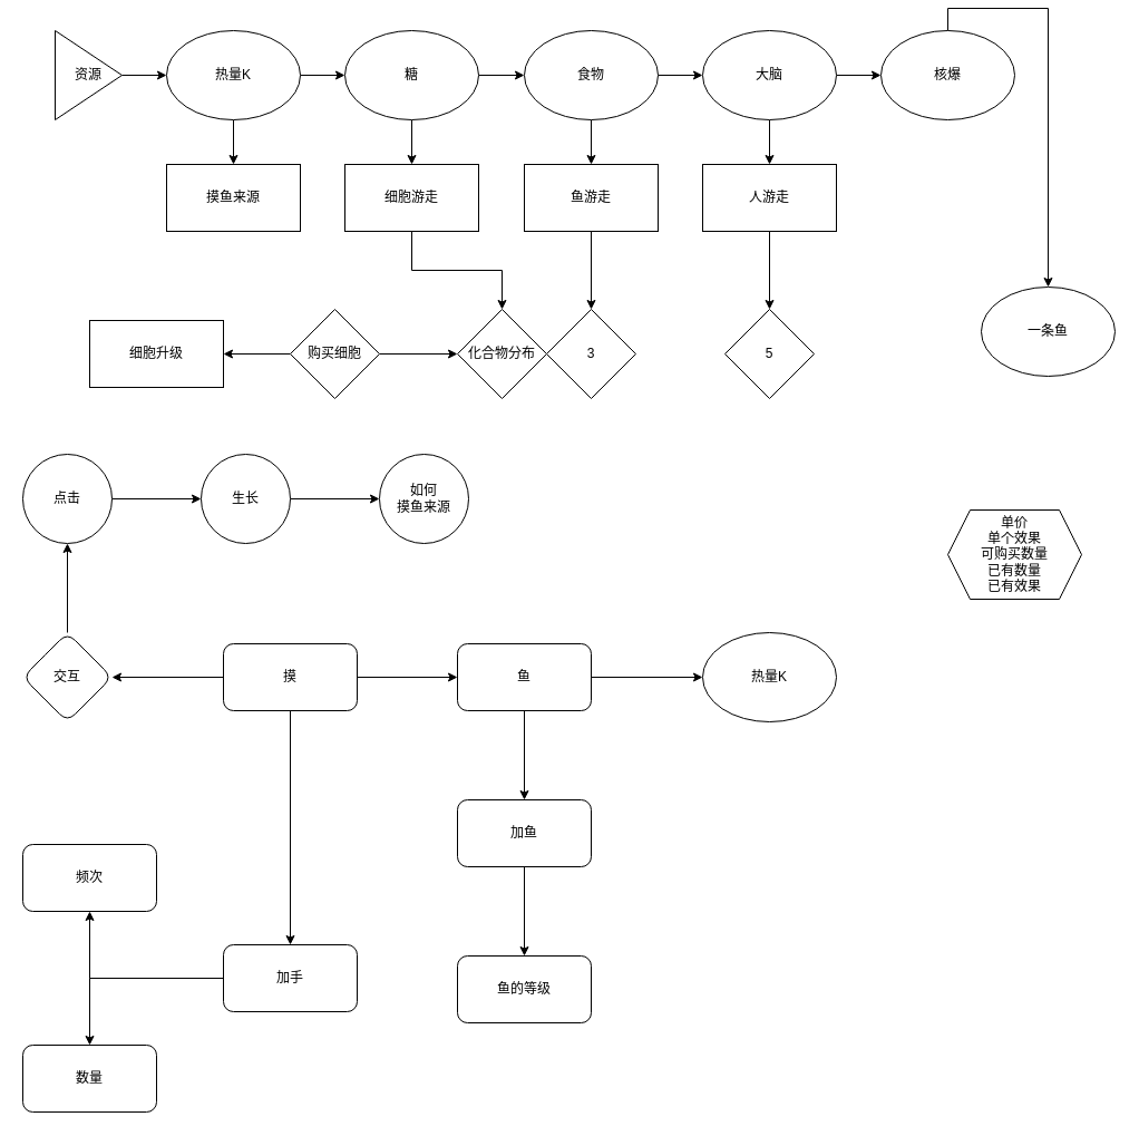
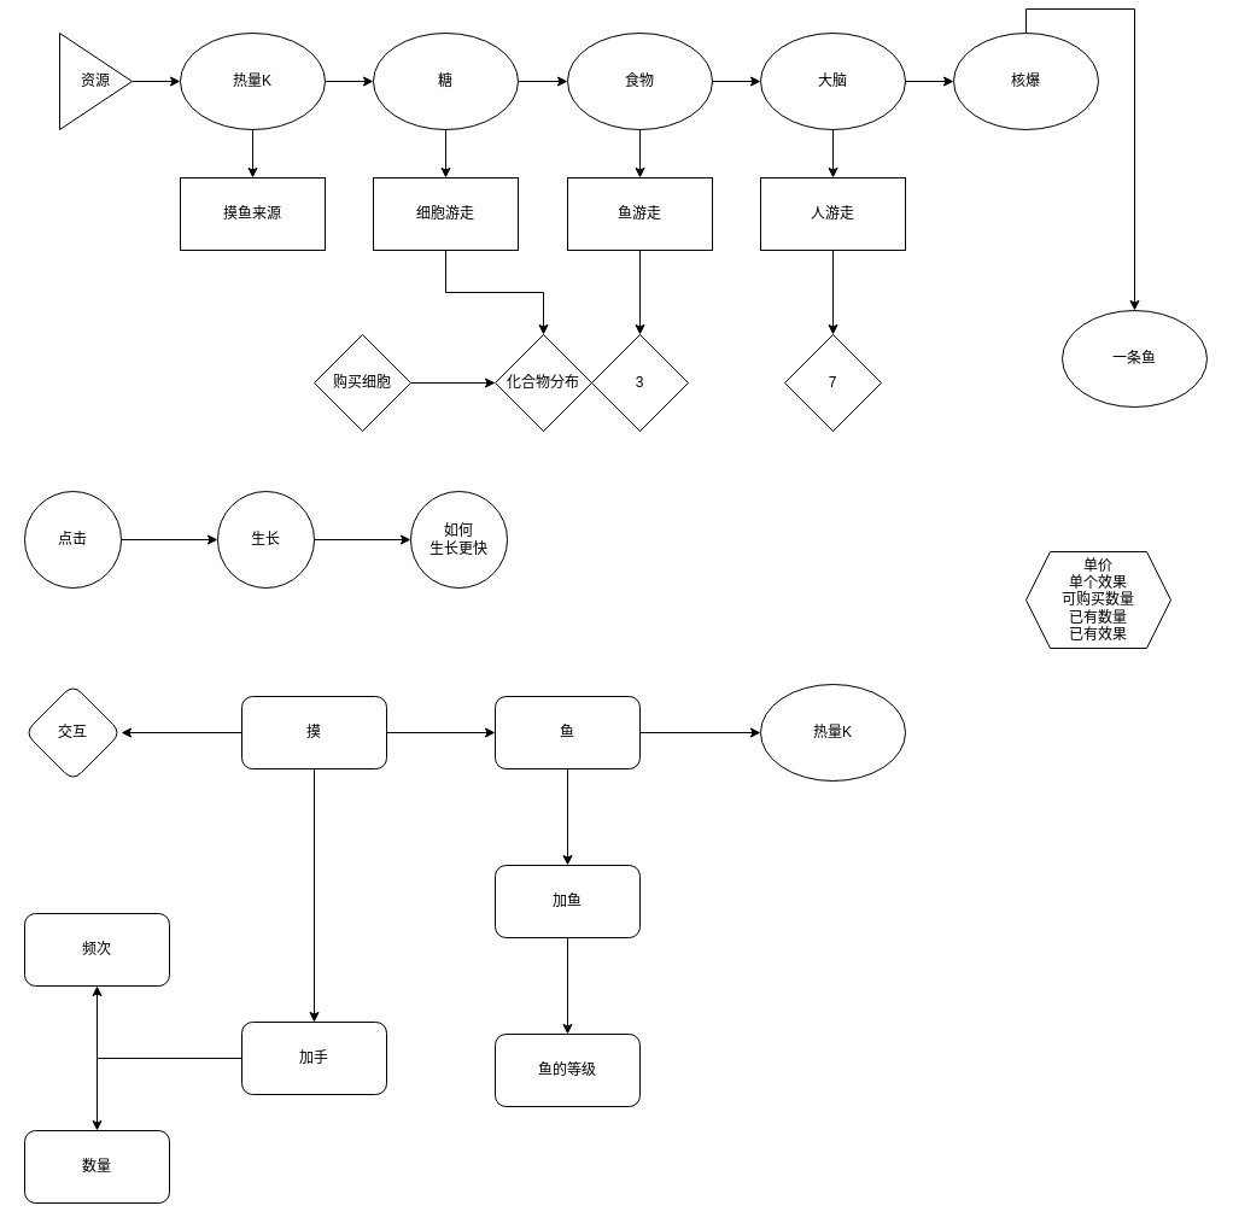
  <mxCell id="0" />
  <mxCell id="1" parent="0" />
  <mxCell id="2" style="edgeStyle=orthogonalEdgeStyle;rounded=0;orthogonalLoop=1;jettySize=auto;html=1;exitX=0.5;exitY=1;exitDx=0;exitDy=0;entryX=0.5;entryY=0;entryDx=0;entryDy=0;" parent="1" source="5" target="13" edge="1"><mxGeometry relative="1" as="geometry"><mxPoint x="260" y="920" as="targetPoint" /></mxGeometry></mxCell>
  <mxCell id="3" value="" style="edgeStyle=orthogonalEdgeStyle;rounded=0;orthogonalLoop=1;jettySize=auto;html=1;" parent="1" source="5" target="8" edge="1"><mxGeometry relative="1" as="geometry" /></mxCell>
  <mxCell id="4" value="" style="edgeStyle=orthogonalEdgeStyle;rounded=0;orthogonalLoop=1;jettySize=auto;html=1;" parent="1" source="5" target="19" edge="1"><mxGeometry relative="1" as="geometry" /></mxCell>
  <mxCell id="5" value="摸" style="rounded=1;whiteSpace=wrap;html=1;" parent="1" vertex="1"><mxGeometry x="200" y="570" width="120" height="60" as="geometry" /></mxCell>
  <mxCell id="6" style="edgeStyle=orthogonalEdgeStyle;rounded=0;orthogonalLoop=1;jettySize=auto;html=1;exitX=1;exitY=0.5;exitDx=0;exitDy=0;entryX=0;entryY=0.5;entryDx=0;entryDy=0;" parent="1" source="8" target="14" edge="1"><mxGeometry relative="1" as="geometry"><mxPoint x="640" y="600" as="targetPoint" /></mxGeometry></mxCell>
  <mxCell id="7" value="" style="edgeStyle=orthogonalEdgeStyle;rounded=0;orthogonalLoop=1;jettySize=auto;html=1;" parent="1" source="8" target="10" edge="1"><mxGeometry relative="1" as="geometry" /></mxCell>
  <mxCell id="8" value="鱼" style="rounded=1;whiteSpace=wrap;html=1;" parent="1" vertex="1"><mxGeometry x="410" y="570" width="120" height="60" as="geometry" /></mxCell>
  <mxCell id="9" value="" style="edgeStyle=orthogonalEdgeStyle;rounded=0;orthogonalLoop=1;jettySize=auto;html=1;" parent="1" source="10" target="17" edge="1"><mxGeometry relative="1" as="geometry" /></mxCell>
  <mxCell id="10" value="加鱼" style="rounded=1;whiteSpace=wrap;html=1;" parent="1" vertex="1"><mxGeometry x="410" y="710" width="120" height="60" as="geometry" /></mxCell>
  <mxCell id="11" value="" style="edgeStyle=orthogonalEdgeStyle;rounded=0;orthogonalLoop=1;jettySize=auto;html=1;" parent="1" source="13" target="15" edge="1"><mxGeometry relative="1" as="geometry" /></mxCell>
  <mxCell id="12" style="edgeStyle=orthogonalEdgeStyle;rounded=0;orthogonalLoop=1;jettySize=auto;html=1;exitX=0;exitY=0.5;exitDx=0;exitDy=0;entryX=0.5;entryY=0;entryDx=0;entryDy=0;" parent="1" source="13" target="16" edge="1"><mxGeometry relative="1" as="geometry" /></mxCell>
  <mxCell id="13" value="加手" style="rounded=1;whiteSpace=wrap;html=1;" parent="1" vertex="1"><mxGeometry x="200" y="840" width="120" height="60" as="geometry" /></mxCell>
  <mxCell id="14" value="热量K" style="ellipse;whiteSpace=wrap;html=1;" parent="1" vertex="1"><mxGeometry x="630" y="560" width="120" height="80" as="geometry" /></mxCell>
  <mxCell id="15" value="频次" style="whiteSpace=wrap;html=1;rounded=1;" parent="1" vertex="1"><mxGeometry x="20" y="750" width="120" height="60" as="geometry" /></mxCell>
  <mxCell id="16" value="数量" style="whiteSpace=wrap;html=1;rounded=1;" parent="1" vertex="1"><mxGeometry x="20" y="930" width="120" height="60" as="geometry" /></mxCell>
  <mxCell id="17" value="鱼的等级" style="whiteSpace=wrap;html=1;rounded=1;" parent="1" vertex="1"><mxGeometry x="410" y="850" width="120" height="60" as="geometry" /></mxCell>
- <mxCell id="18" value="" style="edgeStyle=orthogonalEdgeStyle;rounded=0;orthogonalLoop=1;jettySize=auto;html=1;" parent="1" source="19" target="21" edge="1"><mxGeometry relative="1" as="geometry" /></mxCell>
  <mxCell id="19" value="交互" style="rhombus;whiteSpace=wrap;html=1;rounded=1;" parent="1" vertex="1"><mxGeometry x="20" y="560" width="80" height="80" as="geometry" /></mxCell>
  <mxCell id="20" value="" style="edgeStyle=orthogonalEdgeStyle;rounded=0;orthogonalLoop=1;jettySize=auto;html=1;" parent="1" source="21" target="23" edge="1"><mxGeometry relative="1" as="geometry" /></mxCell>
  <mxCell id="21" value="点击" style="ellipse;whiteSpace=wrap;html=1;rounded=1;" parent="1" vertex="1"><mxGeometry x="20" y="400" width="80" height="80" as="geometry" /></mxCell>
  <mxCell id="22" value="" style="edgeStyle=orthogonalEdgeStyle;rounded=0;orthogonalLoop=1;jettySize=auto;html=1;" parent="1" source="23" target="24" edge="1"><mxGeometry relative="1" as="geometry" /></mxCell>
  <mxCell id="23" value="生长" style="ellipse;whiteSpace=wrap;html=1;rounded=1;" parent="1" vertex="1"><mxGeometry x="180" y="400" width="80" height="80" as="geometry" /></mxCell>
- <mxCell id="24" value="如何&lt;div&gt;摸鱼来源&lt;/div&gt;" style="ellipse;whiteSpace=wrap;html=1;rounded=1;" parent="1" vertex="1"><mxGeometry x="340" y="400" width="80" height="80" as="geometry" /></mxCell>
+ <mxCell id="24" value="如何&lt;div&gt;生长更快&lt;/div&gt;" style="ellipse;whiteSpace=wrap;html=1;rounded=1;" parent="1" vertex="1"><mxGeometry x="340" y="400" width="80" height="80" as="geometry" /></mxCell>
  <mxCell id="25" value="" style="edgeStyle=orthogonalEdgeStyle;rounded=0;orthogonalLoop=1;jettySize=auto;html=1;" parent="1" source="26" target="29" edge="1"><mxGeometry relative="1" as="geometry" /></mxCell>
  <mxCell id="26" value="资源" style="triangle;whiteSpace=wrap;html=1;" parent="1" vertex="1"><mxGeometry x="49" y="20" width="60" height="80" as="geometry" /></mxCell>
  <mxCell id="27" value="" style="edgeStyle=orthogonalEdgeStyle;rounded=0;orthogonalLoop=1;jettySize=auto;html=1;" parent="1" source="29" target="32" edge="1"><mxGeometry relative="1" as="geometry" /></mxCell>
  <mxCell id="28" value="" style="edgeStyle=orthogonalEdgeStyle;rounded=0;orthogonalLoop=1;jettySize=auto;html=1;" parent="1" source="29" target="36" edge="1"><mxGeometry relative="1" as="geometry" /></mxCell>
  <mxCell id="29" value="热量K" style="ellipse;whiteSpace=wrap;html=1;" parent="1" vertex="1"><mxGeometry x="149" y="20" width="120" height="80" as="geometry" /></mxCell>
  <mxCell id="30" value="" style="edgeStyle=orthogonalEdgeStyle;rounded=0;orthogonalLoop=1;jettySize=auto;html=1;" parent="1" source="32" target="35" edge="1"><mxGeometry relative="1" as="geometry" /></mxCell>
  <mxCell id="31" value="" style="edgeStyle=orthogonalEdgeStyle;rounded=0;orthogonalLoop=1;jettySize=auto;html=1;" parent="1" source="32" target="38" edge="1"><mxGeometry relative="1" as="geometry" /></mxCell>
  <mxCell id="32" value="糖" style="ellipse;whiteSpace=wrap;html=1;" parent="1" vertex="1"><mxGeometry x="309" y="20" width="120" height="80" as="geometry" /></mxCell>
  <mxCell id="33" value="" style="edgeStyle=orthogonalEdgeStyle;rounded=0;orthogonalLoop=1;jettySize=auto;html=1;" parent="1" source="35" target="45" edge="1"><mxGeometry relative="1" as="geometry" /></mxCell>
  <mxCell id="34" value="" style="edgeStyle=orthogonalEdgeStyle;rounded=0;orthogonalLoop=1;jettySize=auto;html=1;" parent="1" source="35" target="48" edge="1"><mxGeometry relative="1" as="geometry" /></mxCell>
  <mxCell id="35" value="食物" style="ellipse;whiteSpace=wrap;html=1;" parent="1" vertex="1"><mxGeometry x="470" y="20" width="120" height="80" as="geometry" /></mxCell>
  <mxCell id="36" value="摸鱼来源" style="whiteSpace=wrap;html=1;" parent="1" vertex="1"><mxGeometry x="149" y="140" width="120" height="60" as="geometry" /></mxCell>
  <mxCell id="37" style="edgeStyle=orthogonalEdgeStyle;rounded=0;orthogonalLoop=1;jettySize=auto;html=1;exitX=0.5;exitY=1;exitDx=0;exitDy=0;entryX=0.5;entryY=0;entryDx=0;entryDy=0;" parent="1" source="38" target="43" edge="1"><mxGeometry relative="1" as="geometry" /></mxCell>
  <mxCell id="38" value="细胞游走" style="whiteSpace=wrap;html=1;" parent="1" vertex="1"><mxGeometry x="309" y="140" width="120" height="60" as="geometry" /></mxCell>
- <mxCell id="39" value="" style="edgeStyle=orthogonalEdgeStyle;rounded=0;orthogonalLoop=1;jettySize=auto;html=1;" parent="1" source="41" target="42" edge="1"><mxGeometry relative="1" as="geometry" /></mxCell>
  <mxCell id="40" value="" style="edgeStyle=orthogonalEdgeStyle;rounded=0;orthogonalLoop=1;jettySize=auto;html=1;entryX=0;entryY=0.5;entryDx=0;entryDy=0;" parent="1" source="41" target="43" edge="1"><mxGeometry relative="1" as="geometry"><mxPoint x="340" y="340" as="targetPoint" /></mxGeometry></mxCell>
  <mxCell id="41" value="购买细胞" style="rhombus;whiteSpace=wrap;html=1;" parent="1" vertex="1"><mxGeometry x="260" y="270" width="80" height="80" as="geometry" /></mxCell>
- <mxCell id="42" value="细胞升级" style="whiteSpace=wrap;html=1;" parent="1" vertex="1"><mxGeometry x="80" y="280" width="120" height="60" as="geometry" /></mxCell>
  <mxCell id="43" value="化合物分布" style="rhombus;whiteSpace=wrap;html=1;" parent="1" vertex="1"><mxGeometry x="410" y="270" width="80" height="80" as="geometry" /></mxCell>
  <mxCell id="44" value="" style="edgeStyle=orthogonalEdgeStyle;rounded=0;orthogonalLoop=1;jettySize=auto;html=1;" parent="1" source="45" target="53" edge="1"><mxGeometry relative="1" as="geometry" /></mxCell>
  <mxCell id="45" value="鱼游走" style="whiteSpace=wrap;html=1;" parent="1" vertex="1"><mxGeometry x="470" y="140" width="120" height="60" as="geometry" /></mxCell>
  <mxCell id="46" value="" style="edgeStyle=orthogonalEdgeStyle;rounded=0;orthogonalLoop=1;jettySize=auto;html=1;" parent="1" source="48" target="50" edge="1"><mxGeometry relative="1" as="geometry" /></mxCell>
  <mxCell id="47" value="" style="edgeStyle=orthogonalEdgeStyle;rounded=0;orthogonalLoop=1;jettySize=auto;html=1;" parent="1" source="48" target="52" edge="1"><mxGeometry relative="1" as="geometry" /></mxCell>
  <mxCell id="48" value="大脑" style="ellipse;whiteSpace=wrap;html=1;" parent="1" vertex="1"><mxGeometry x="630" y="20" width="120" height="80" as="geometry" /></mxCell>
  <mxCell id="49" value="" style="edgeStyle=orthogonalEdgeStyle;rounded=0;orthogonalLoop=1;jettySize=auto;html=1;" parent="1" source="50" target="54" edge="1"><mxGeometry relative="1" as="geometry" /></mxCell>
  <mxCell id="50" value="人游走" style="whiteSpace=wrap;html=1;" parent="1" vertex="1"><mxGeometry x="630" y="140" width="120" height="60" as="geometry" /></mxCell>
  <mxCell id="51" style="edgeStyle=orthogonalEdgeStyle;rounded=0;orthogonalLoop=1;jettySize=auto;html=1;exitX=0.5;exitY=0;exitDx=0;exitDy=0;entryX=0.5;entryY=0;entryDx=0;entryDy=0;" parent="1" source="52" target="55" edge="1"><mxGeometry relative="1" as="geometry"><mxPoint x="850" y="390" as="targetPoint" /></mxGeometry></mxCell>
  <mxCell id="52" value="核爆" style="ellipse;whiteSpace=wrap;html=1;" parent="1" vertex="1"><mxGeometry x="790" y="20" width="120" height="80" as="geometry" /></mxCell>
  <mxCell id="53" value="3" style="rhombus;whiteSpace=wrap;html=1;" parent="1" vertex="1"><mxGeometry x="490" y="270" width="80" height="80" as="geometry" /></mxCell>
- <mxCell id="54" value="5" style="rhombus;whiteSpace=wrap;html=1;" parent="1" vertex="1"><mxGeometry x="650" y="270" width="80" height="80" as="geometry" /></mxCell>
+ <mxCell id="54" value="7" style="rhombus;whiteSpace=wrap;html=1;" parent="1" vertex="1"><mxGeometry x="650" y="270" width="80" height="80" as="geometry" /></mxCell>
  <mxCell id="55" value="一条鱼" style="ellipse;whiteSpace=wrap;html=1;" parent="1" vertex="1"><mxGeometry x="880" y="250" width="120" height="80" as="geometry" /></mxCell>
  <mxCell id="56" value="单价&lt;div&gt;单个效果&lt;/div&gt;&lt;div&gt;可购买数量&lt;/div&gt;&lt;div&gt;已有数量&lt;/div&gt;&lt;div&gt;已有效果&lt;/div&gt;" style="shape=hexagon;perimeter=hexagonPerimeter2;whiteSpace=wrap;html=1;fixedSize=1;" vertex="1" parent="1"><mxGeometry x="850" y="450" width="120" height="80" as="geometry" /></mxCell>
